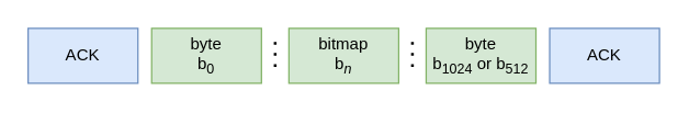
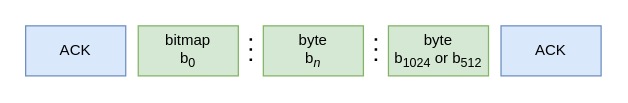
  <mxCell id="0" />
  <mxCell id="1" parent="0" />
  <mxCell id="2" value="ACK" style="rounded=0;whiteSpace=wrap;html=1;fillColor=#dae8fc;strokeColor=#6c8ebf;" vertex="1" parent="1"><mxGeometry x="20" y="20" width="80" height="40" as="geometry" /></mxCell>
- <mxCell id="3" value="&lt;div&gt;bitmap&lt;/div&gt;&lt;div&gt;b&lt;sub&gt;&lt;i&gt;n&lt;/i&gt;&lt;/sub&gt;&lt;br&gt;&lt;/div&gt;" style="rounded=0;whiteSpace=wrap;html=1;fillColor=#d5e8d4;strokeColor=#82b366;" vertex="1" parent="1"><mxGeometry x="210" y="20" width="80" height="40" as="geometry" /></mxCell>
+ <mxCell id="3" value="&lt;div&gt;byte&lt;/div&gt;&lt;div&gt;b&lt;sub&gt;&lt;i&gt;n&lt;/i&gt;&lt;/sub&gt;&lt;br&gt;&lt;/div&gt;" style="rounded=0;whiteSpace=wrap;html=1;fillColor=#d5e8d4;strokeColor=#82b366;" vertex="1" parent="1"><mxGeometry x="210" y="20" width="80" height="40" as="geometry" /></mxCell>
  <mxCell id="4" value="ACK" style="rounded=0;whiteSpace=wrap;html=1;fillColor=#dae8fc;strokeColor=#6c8ebf;" vertex="1" parent="1"><mxGeometry x="400" y="20" width="80" height="40" as="geometry" /></mxCell>
  <mxCell id="5" value="" style="endArrow=none;dashed=1;html=1;dashPattern=1 3;strokeWidth=2;" edge="1" parent="1"><mxGeometry width="50" height="50" relative="1" as="geometry"><mxPoint x="300" y="30" as="sourcePoint" /><mxPoint x="300" y="50" as="targetPoint" /></mxGeometry></mxCell>
  <mxCell id="6" value="" style="endArrow=none;dashed=1;html=1;dashPattern=1 3;strokeWidth=2;" edge="1" parent="1"><mxGeometry width="50" height="50" relative="1" as="geometry"><mxPoint x="200" y="30" as="sourcePoint" /><mxPoint x="200" y="50" as="targetPoint" /><Array as="points"><mxPoint x="200" y="50" /></Array></mxGeometry></mxCell>
- <mxCell id="7" value="&lt;div&gt;byte&lt;/div&gt;&lt;div&gt;b&lt;sub&gt;0&lt;/sub&gt;&lt;br&gt;&lt;/div&gt;" style="rounded=0;whiteSpace=wrap;html=1;fillColor=#d5e8d4;strokeColor=#82b366;" vertex="1" parent="1"><mxGeometry x="110" y="20" width="80" height="40" as="geometry" /></mxCell>
+ <mxCell id="7" value="&lt;div&gt;bitmap&lt;/div&gt;&lt;div&gt;b&lt;sub&gt;0&lt;/sub&gt;&lt;br&gt;&lt;/div&gt;" style="rounded=0;whiteSpace=wrap;html=1;fillColor=#d5e8d4;strokeColor=#82b366;" vertex="1" parent="1"><mxGeometry x="110" y="20" width="80" height="40" as="geometry" /></mxCell>
  <mxCell id="8" value="&lt;div&gt;byte&lt;/div&gt;&lt;div&gt;b&lt;sub&gt;1024&lt;/sub&gt; or b&lt;sub&gt;512&lt;/sub&gt;&lt;br&gt;&lt;/div&gt;" style="rounded=0;whiteSpace=wrap;html=1;fillColor=#d5e8d4;strokeColor=#82b366;" vertex="1" parent="1"><mxGeometry x="310" y="20" width="80" height="40" as="geometry" /></mxCell>
